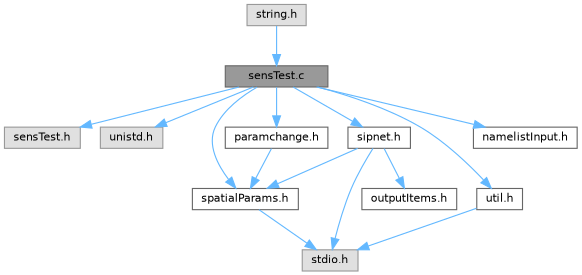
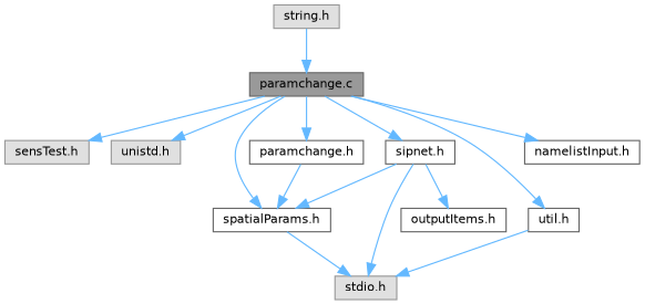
  digraph {
    node [color=grey40 fillcolor=white fontname=Helvetica fontsize=10 shape=box style=filled]
    edge [color=steelblue1 fontname=Helvetica fontsize=10 labelfontname=Helvetica labelfontsize=10 style=solid]
-   n1 [color=gray40 fillcolor=grey60 fontcolor=black height=0.2 label="sensTest.c" width=0.4]
+   n1 [color=gray40 fillcolor=grey60 fontcolor=black height=0.2 label="paramchange.c" width=0.4]
    n2 [color=grey60 fillcolor="#E0E0E0" height=0.2 label="sensTest.h" width=0.4]
    n3 [color=grey60 fillcolor="#E0E0E0" height=0.2 label="unistd.h" width=0.4]
    n4 [height=0.2 label="sipnet.h" width=0.4]
    n5 [height=0.2 label="spatialParams.h" width=0.4]
    n6 [height=0.2 label="paramchange.h" width=0.4]
    n7 [height=0.2 label="util.h" width=0.4]
    n8 [height=0.2 label="namelistInput.h" width=0.4]
    n9 [color=grey60 fillcolor="#E0E0E0" height=0.2 label="string.h" width=0.4]
    n10 [color=grey60 fillcolor="#E0E0E0" height=0.2 label="stdio.h" width=0.4]
    n11 [height=0.2 label="outputItems.h" width=0.4]
    n1 -> n2
    n1 -> n3
    n1 -> n4
    n1 -> n5
    n1 -> n6
    n1 -> n7
    n1 -> n8
    n4 -> n5
    n4 -> n10
    n4 -> n11
    n5 -> n10
    n6 -> n5
    n7 -> n10
    n9 -> n1
  }
